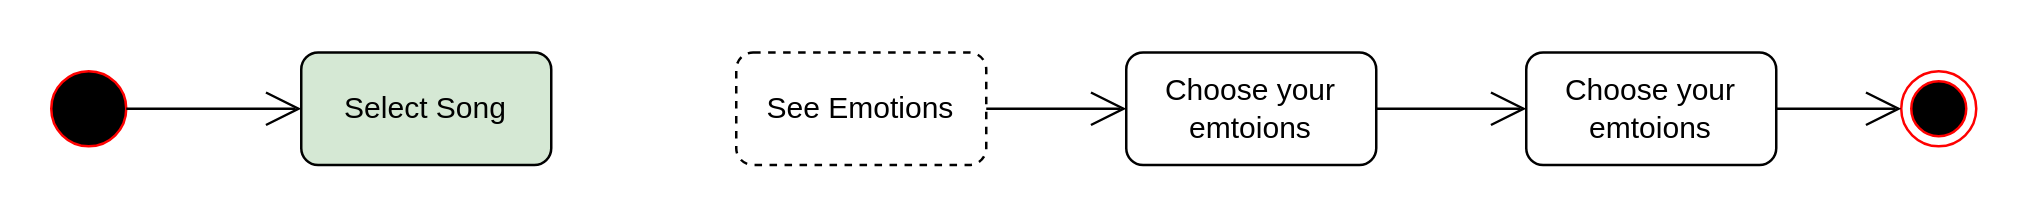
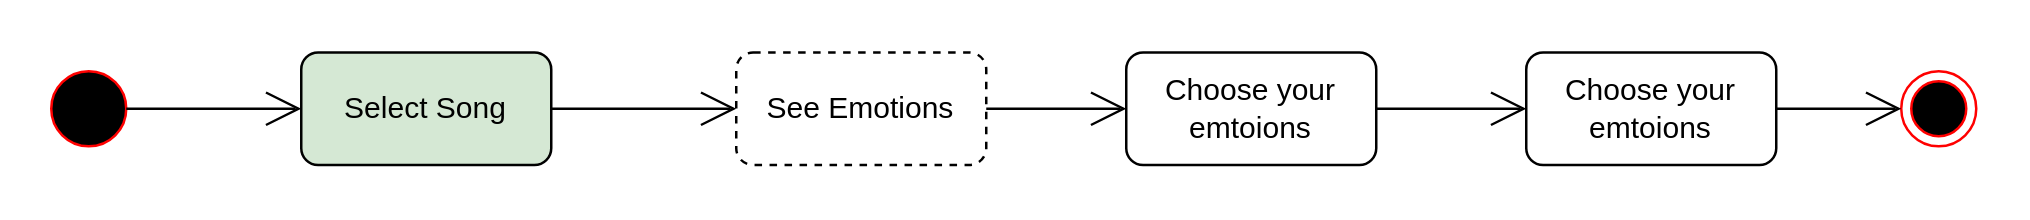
  <mxCell id="0" />
  <mxCell id="1" parent="0" />
  <mxCell id="2" value="Select Song" style="rounded=1;whiteSpace=wrap;html=1;fillColor=#d5e8d4;" parent="1" vertex="1"><mxGeometry x="120" y="20.5" width="100" height="45" as="geometry" /></mxCell>
  <mxCell id="3" value="" style="ellipse;html=1;fillColor=#000000;strokeColor=#ff0000;" parent="1" vertex="1"><mxGeometry x="20" y="28" width="30" height="30" as="geometry" /></mxCell>
  <mxCell id="4" value="" style="ellipse;html=1;shape=endState;fillColor=#000000;strokeColor=#ff0000;" parent="1" vertex="1"><mxGeometry x="760" y="28" width="30" height="30" as="geometry" /></mxCell>
  <mxCell id="5" value="See Emotions" style="rounded=1;whiteSpace=wrap;html=1;dashed=1;" parent="1" vertex="1"><mxGeometry x="294" y="20.5" width="100" height="45" as="geometry" /></mxCell>
  <mxCell id="6" value="Choose your emtoions" style="rounded=1;whiteSpace=wrap;html=1;" parent="1" vertex="1"><mxGeometry x="450" y="20.5" width="100" height="45" as="geometry" /></mxCell>
+ <mxCell id="7" value="" style="endArrow=open;endFill=1;endSize=12;html=1;rounded=0;exitX=1;exitY=0.5;exitDx=0;exitDy=0;entryX=0;entryY=0.5;entryDx=0;entryDy=0;" parent="1" source="2" target="5" edge="1"><mxGeometry width="160" relative="1" as="geometry"><mxPoint x="180" y="31" as="sourcePoint" /><mxPoint x="260" y="-19" as="targetPoint" /><Array as="points" /></mxGeometry></mxCell>
  <mxCell id="8" value="" style="endArrow=open;endFill=1;endSize=12;html=1;rounded=0;exitX=1;exitY=0.5;exitDx=0;exitDy=0;entryX=0;entryY=0.5;entryDx=0;entryDy=0;" parent="1" source="5" target="6" edge="1"><mxGeometry width="160" relative="1" as="geometry"><mxPoint x="180" y="76" as="sourcePoint" /><mxPoint x="260" y="151" as="targetPoint" /><Array as="points" /></mxGeometry></mxCell>
  <mxCell id="9" value="" style="endArrow=open;endFill=1;endSize=12;html=1;rounded=0;exitX=1;exitY=0.5;exitDx=0;exitDy=0;entryX=0;entryY=0.5;entryDx=0;entryDy=0;" parent="1" source="3" target="2" edge="1"><mxGeometry width="160" relative="1" as="geometry"><mxPoint x="50" y="78" as="sourcePoint" /><mxPoint x="100" y="78" as="targetPoint" /><Array as="points" /></mxGeometry></mxCell>
  <mxCell id="10" value="Choose your emtoions" style="rounded=1;whiteSpace=wrap;html=1;" vertex="1" parent="1"><mxGeometry x="610" y="20.5" width="100" height="45" as="geometry" /></mxCell>
  <mxCell id="11" value="" style="endArrow=open;endFill=1;endSize=12;html=1;rounded=0;exitX=1;exitY=0.5;exitDx=0;exitDy=0;entryX=0;entryY=0.5;entryDx=0;entryDy=0;" edge="1" parent="1" source="6" target="10"><mxGeometry width="160" relative="1" as="geometry"><mxPoint x="410" y="53" as="sourcePoint" /><mxPoint x="490" y="53" as="targetPoint" /><Array as="points" /></mxGeometry></mxCell>
  <mxCell id="12" value="" style="endArrow=open;endFill=1;endSize=12;html=1;rounded=0;exitX=1;exitY=0.5;exitDx=0;exitDy=0;entryX=0;entryY=0.5;entryDx=0;entryDy=0;" edge="1" parent="1" source="10" target="4"><mxGeometry width="160" relative="1" as="geometry"><mxPoint x="570" y="53" as="sourcePoint" /><mxPoint x="630" y="53" as="targetPoint" /><Array as="points" /></mxGeometry></mxCell>
